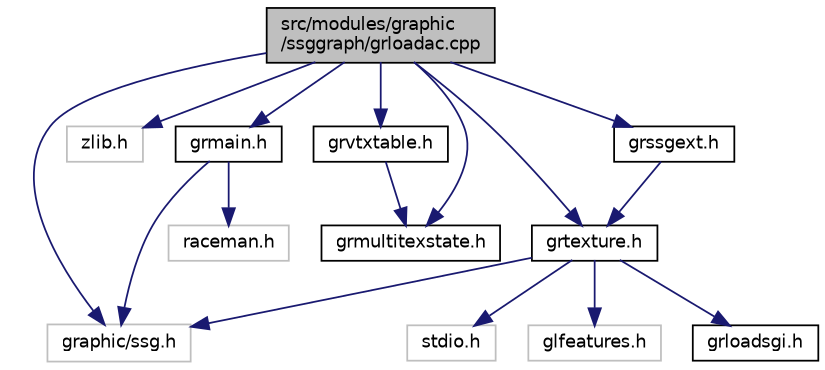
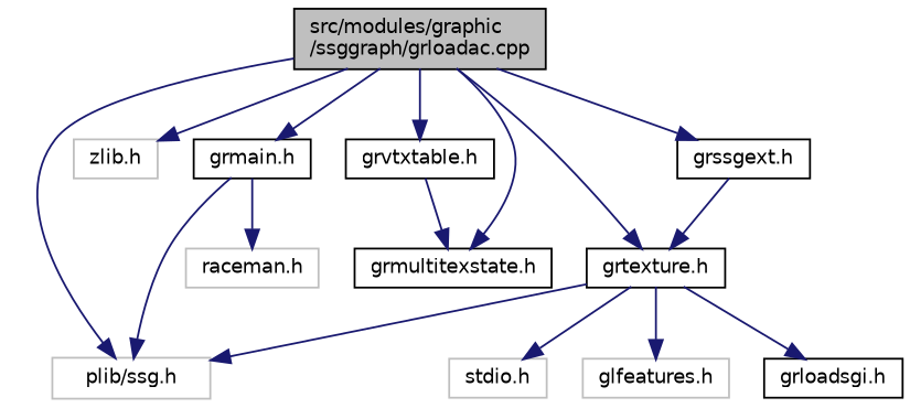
  digraph {
    node [color=black fillcolor=white fontname=Helvetica fontsize=10 shape=record style=filled]
    edge [color=midnightblue fontname=Helvetica fontsize=10 labelfontname=Helvetica labelfontsize=10 style=solid]
    n1 [fillcolor=grey75 fontcolor=black height=0.2 label="src/modules/graphic\l/ssggraph/grloadac.cpp" width=0.4]
-   n2 [color=grey75 height=0.2 label="graphic/ssg.h" width=0.4]
+   n2 [color=grey75 height=0.2 label="plib/ssg.h" width=0.4]
    n3 [color=grey75 height=0.2 label="zlib.h" width=0.4]
    n4 [height=0.2 label="grssgext.h" width=0.4]
    n5 [height=0.2 label="grtexture.h" width=0.4]
    n6 [height=0.2 label="grvtxtable.h" width=0.4]
    n7 [height=0.2 label="grmultitexstate.h" width=0.4]
    n8 [height=0.2 label="grmain.h" width=0.4]
    n9 [color=grey75 height=0.2 label="stdio.h" width=0.4]
    n10 [color=grey75 height=0.2 label="glfeatures.h" width=0.4]
    n11 [height=0.2 label="grloadsgi.h" width=0.4]
    n12 [color=grey75 height=0.2 label="raceman.h" width=0.4]
    n1 -> n2
    n1 -> n3
    n1 -> n4
    n1 -> n5
    n1 -> n6
    n1 -> n7
    n1 -> n8
    n4 -> n5
    n5 -> n2
    n5 -> n9
    n5 -> n10
    n5 -> n11
    n6 -> n7
    n8 -> n2
    n8 -> n12
  }
